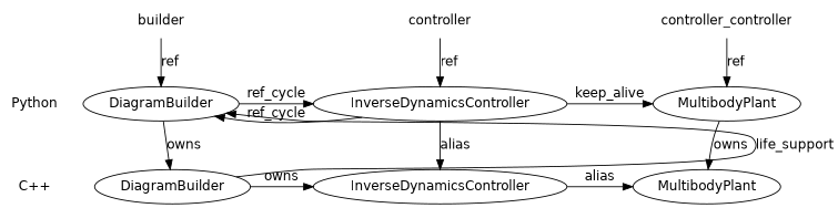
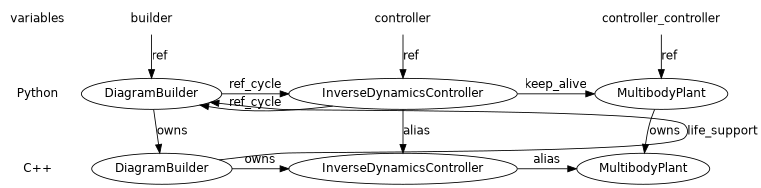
  digraph {
    fontname="DejaVu Sans"
    node [fontname="DejaVu Sans"]
    edge [fontname="DejaVu Sans"]
+   variables [shape=plaintext]
    Python [shape=plaintext]
    "C++" [shape=plaintext]
    n4 [label=controller_controller shape=plaintext]
    builder [shape=plaintext]
    controller [shape=plaintext]
    n7 [label=MultibodyPlant]
    n8 [label=DiagramBuilder]
    n9 [label=InverseDynamicsController]
    n10 [label=MultibodyPlant]
    n11 [label=DiagramBuilder]
    n12 [label=InverseDynamicsController]
    subgraph sub_1 {
+     variables
      Python
      "C++"
    }
    subgraph sub_2 {
      n4
      builder
      controller
    }
    subgraph sub_3 {
      rank=same
+     variables
      n4
      builder
      controller
    }
    subgraph sub_4 {
      rank=same
      Python
      n7
      n8
      n9
    }
    subgraph sub_5 {
      rank=same
      "C++"
      n10
      n11
      n12
    }
+   variables -> Python [style=invis]
    Python -> "C++" [style=invis]
    n4 -> n7 [label=ref]
    builder -> n8 [label=ref]
    controller -> n9 [label=ref]
    n7 -> n10 [label=owns]
    n8 -> n9 [constraint=false label=ref_cycle]
    n8 -> n11 [label=owns]
    n9 -> n7 [label=keep_alive]
    n9 -> n8 [constraint=false label=ref_cycle]
    n9 -> n12 [label=alias]
    n11 -> n8 [constraint=false label=life_support]
    n11 -> n12 [label=owns]
    n12 -> n10 [label=alias]
  }
